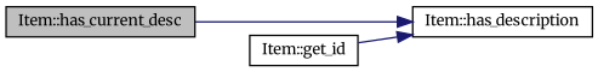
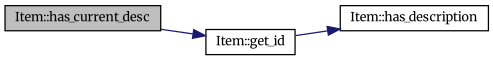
  digraph {
    fontname=Merriweather
    rankdir=LR
    node [color=black fillcolor=white fontname=Merriweather fontsize=10 shape=record style=filled]
    edge [color=midnightblue fontname=Merriweather fontsize=10 labelfontname=Helvetica labelfontsize=10 style=solid]
    n1 [fillcolor=grey75 fontcolor=black height=0.2 label="Item::has_current_desc" width=0.4]
    n2 [height=0.2 label="Item::has_description" width=0.4]
    n3 [height=0.2 label="Item::get_id" width=0.4]
-   n1 -> n2
+   n1 -> n3
    n3 -> n2
  }
